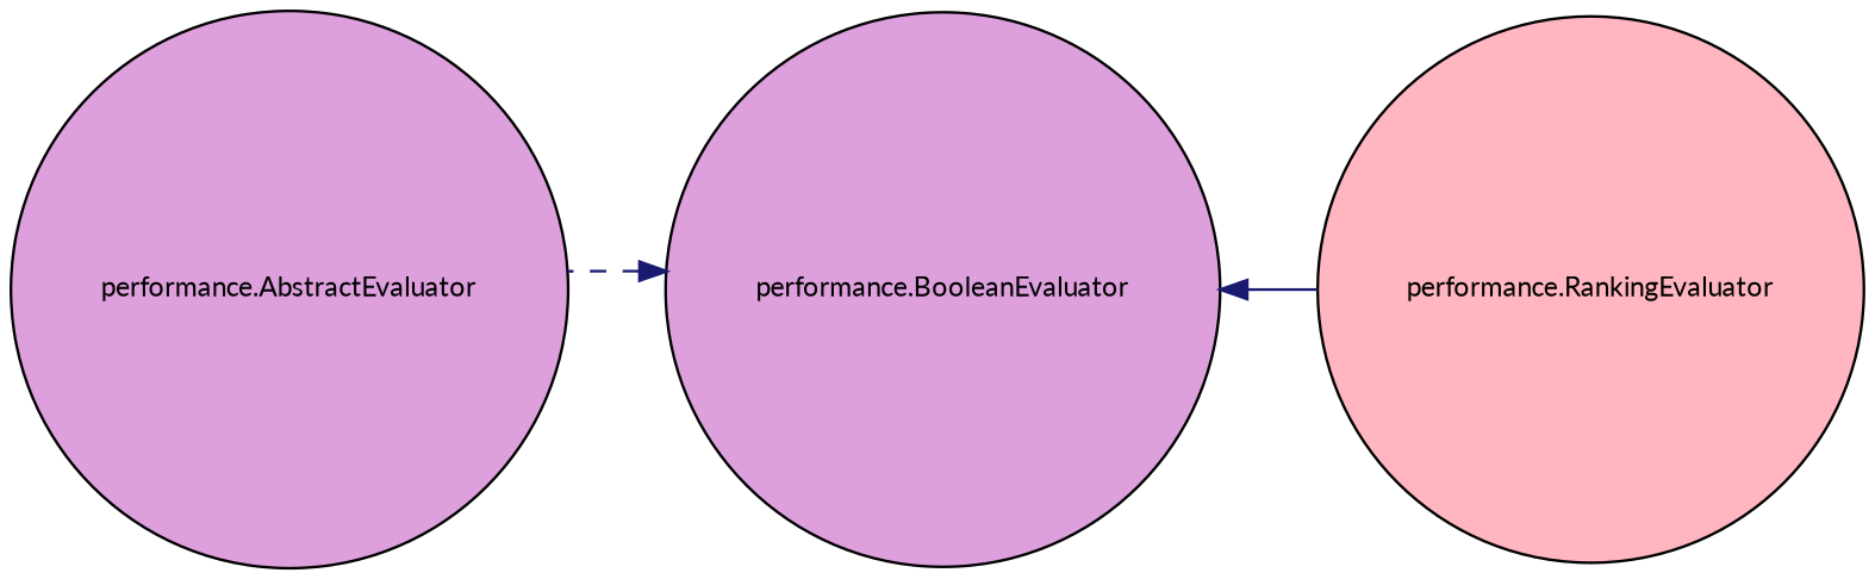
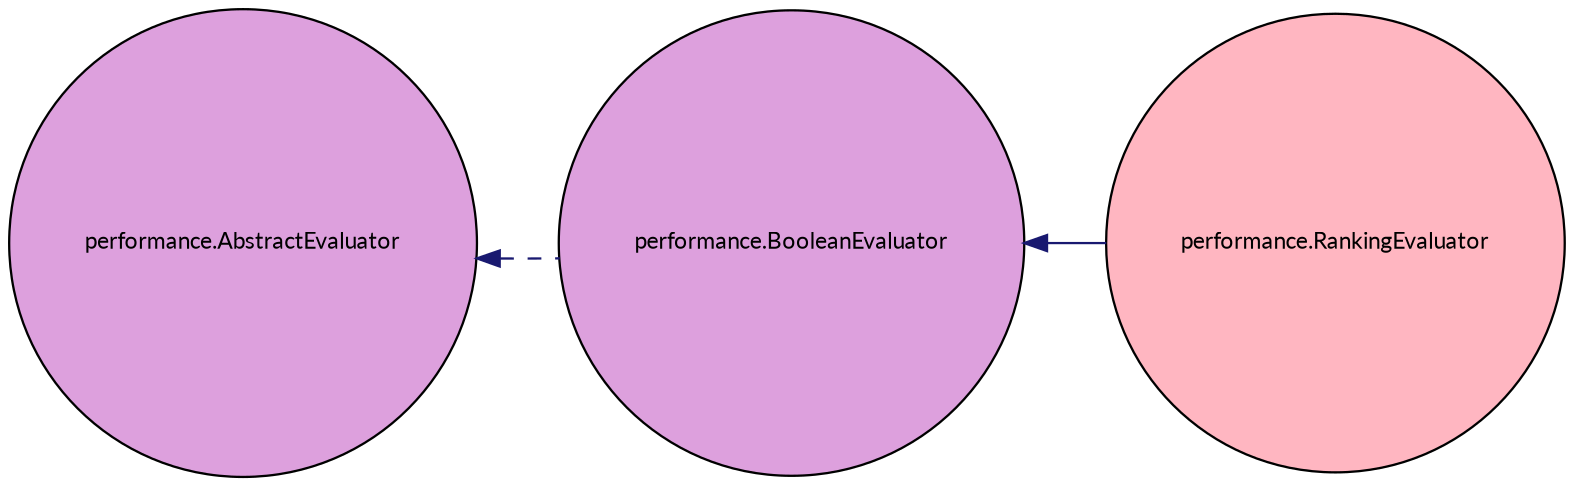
  digraph {
    fontname=Lato
    rankdir=LR
    node [color=black fillcolor=plum fontname=Lato fontsize=10 shape=circle style=filled]
    edge [color=midnightblue dir=back fontname=Lato fontsize=10 labelfontname=Helvetica labelfontsize=10]
    n1 [height=0.2 label="performance.AbstractEvaluator" width=0.4]
    n2 [height=0.2 label="performance.BooleanEvaluator" width=0.4]
    n3 [fillcolor=lightpink height=0.2 label="performance.RankingEvaluator" width=0.4]
-   n2 -> n1 [style=dashed]
+   n1 -> n2 [style=dashed]
    n2 -> n3 [style=solid]
  }
